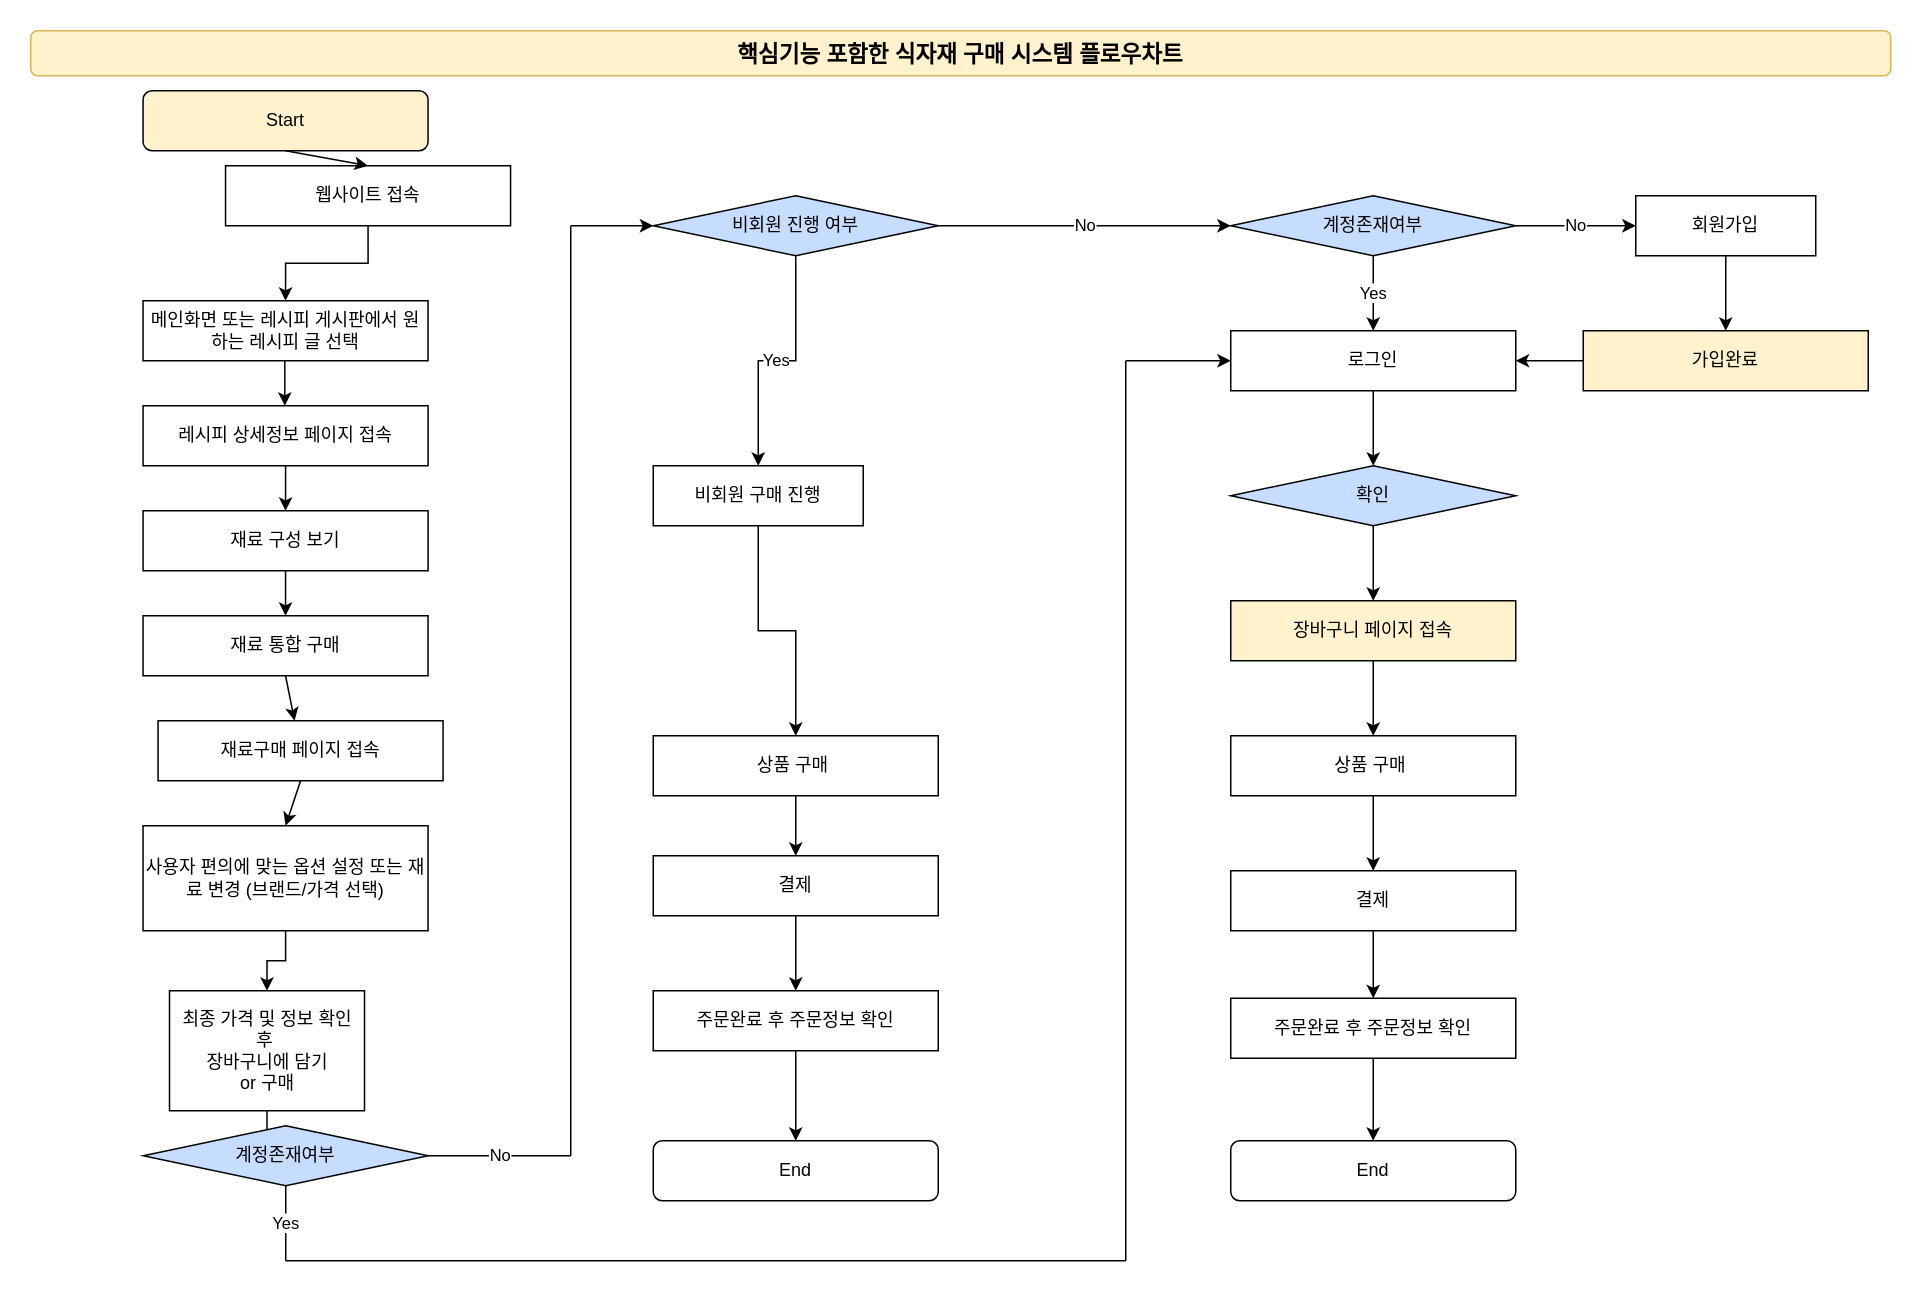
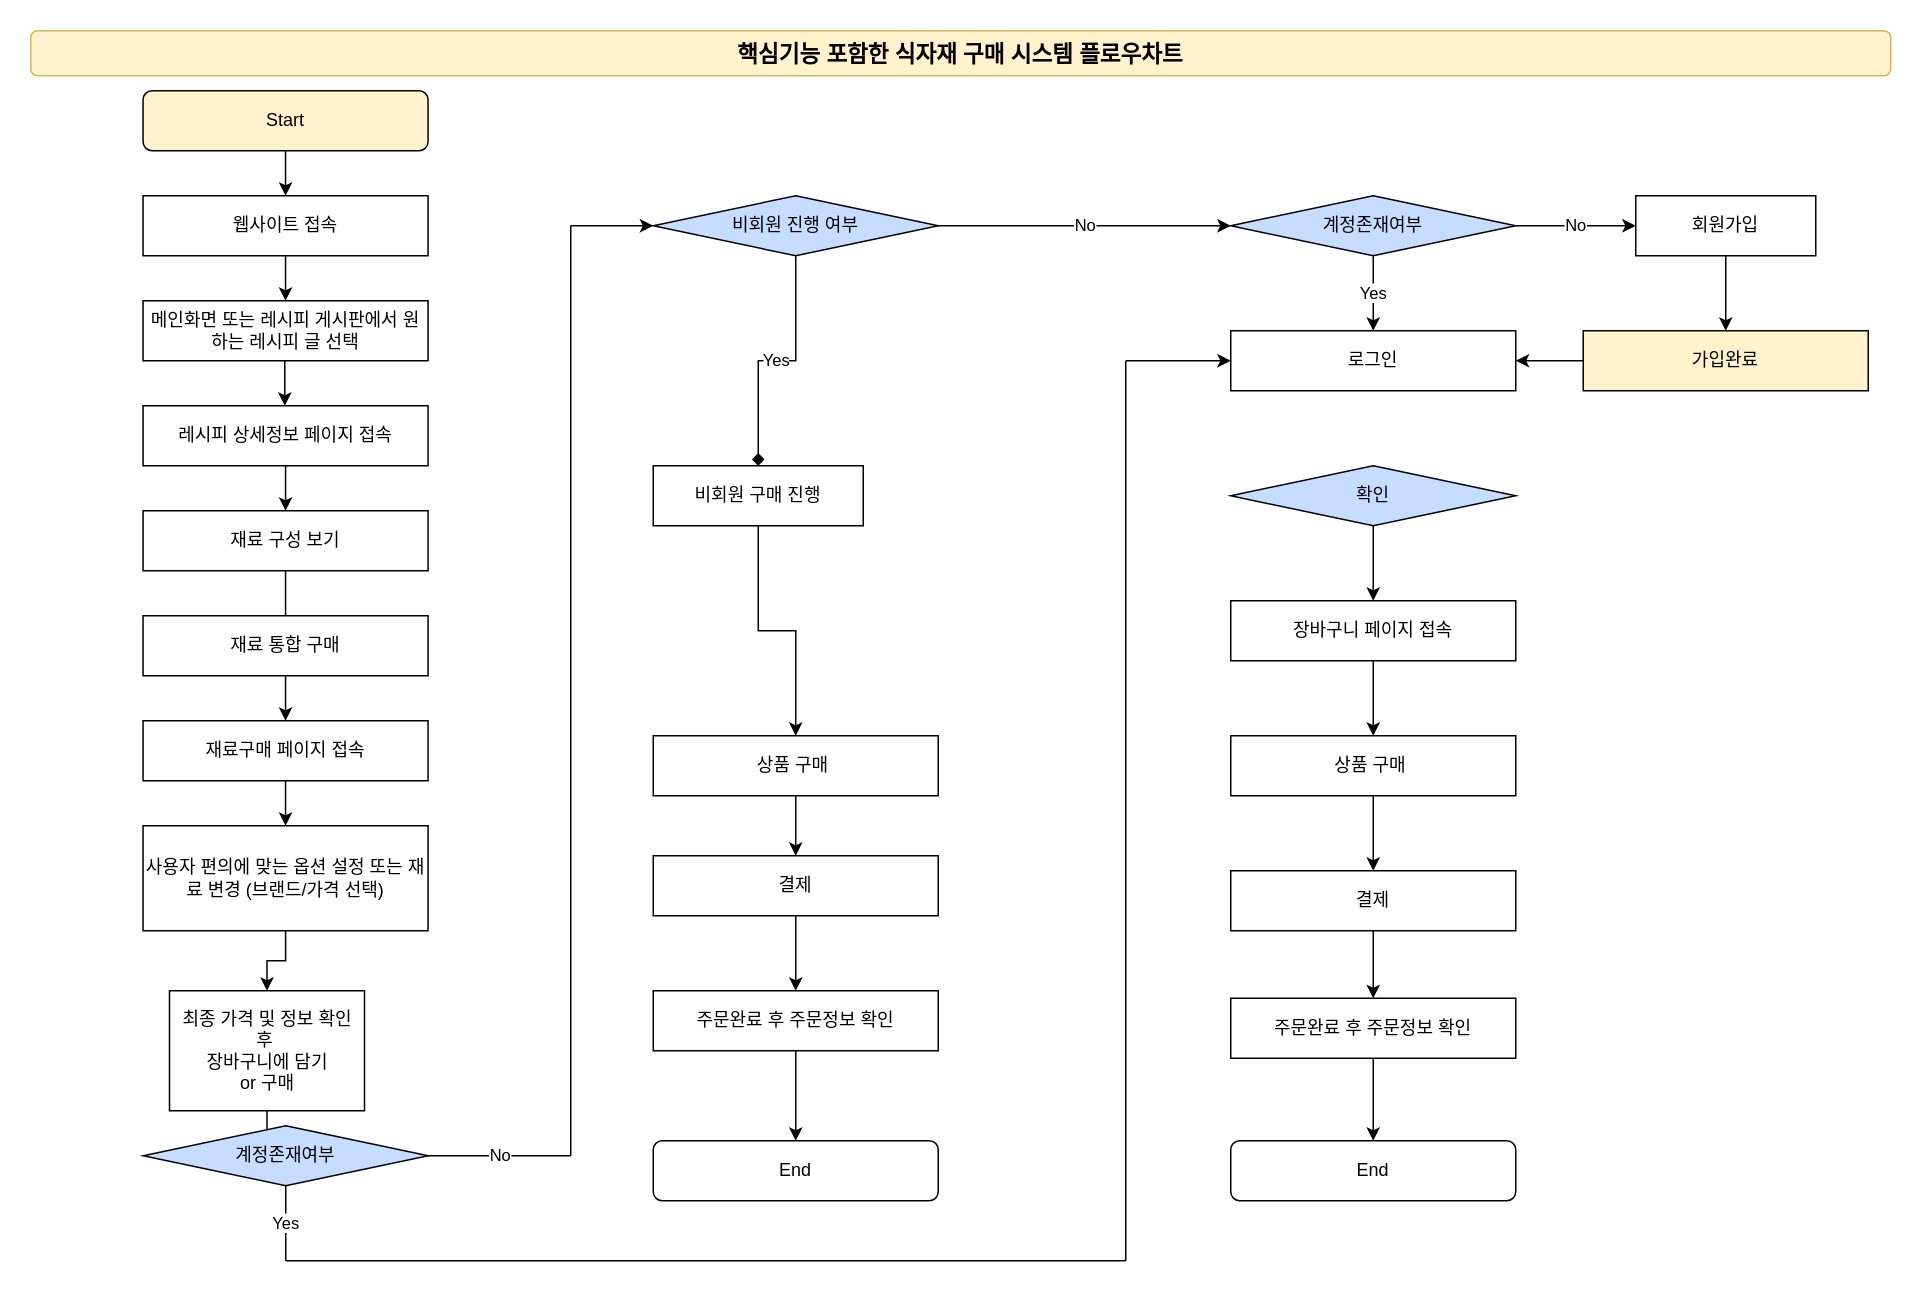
  <mxCell id="0" />
  <mxCell id="1" parent="0" />
  <mxCell id="2" style="edgeStyle=orthogonalEdgeStyle;rounded=0;orthogonalLoop=1;jettySize=auto;html=1;exitX=0.5;exitY=1;exitDx=0;exitDy=0;entryX=0.5;entryY=0;entryDx=0;entryDy=0;" edge="1" parent="1" source="3" target="5"><mxGeometry relative="1" as="geometry" /></mxCell>
- <mxCell id="3" value="웹사이트 접속" style="rounded=0;whiteSpace=wrap;html=1;" vertex="1" parent="1"><mxGeometry x="149.87" y="110" width="190" height="40" as="geometry" /></mxCell>
+ <mxCell id="3" value="웹사이트 접속" style="rounded=0;whiteSpace=wrap;html=1;" vertex="1" parent="1"><mxGeometry x="94.87" y="130" width="190" height="40" as="geometry" /></mxCell>
  <mxCell id="4" value="&lt;b&gt;&lt;font style=&quot;font-size: 15px;&quot;&gt;핵심기능 포함한 식자재 구매 시스템 플로우차트&lt;/font&gt;&lt;/b&gt;" style="rounded=1;whiteSpace=wrap;html=1;fillColor=#fff2cc;strokeColor=#d6b656;" vertex="1" parent="1"><mxGeometry x="20" width="1240" height="30" as="geometry" y="20" /></mxCell>
  <mxCell id="5" value="메인화면 또는 레시피 게시판에서 원하는 레시피 글 선택" style="rounded=0;whiteSpace=wrap;html=1;" vertex="1" parent="1"><mxGeometry x="94.87" y="200" width="190" height="40" as="geometry" /></mxCell>
  <mxCell id="6" value="레시피 상세정보 페이지 접속" style="rounded=0;whiteSpace=wrap;html=1;" vertex="1" parent="1"><mxGeometry x="94.88" y="270" width="190" height="40" as="geometry" /></mxCell>
  <mxCell id="7" value="재료 구성 보기" style="rounded=0;whiteSpace=wrap;html=1;" vertex="1" parent="1"><mxGeometry x="94.88" y="340" width="190" height="40" as="geometry" /></mxCell>
  <mxCell id="8" value="재료 통합 구매" style="rounded=0;whiteSpace=wrap;html=1;" vertex="1" parent="1"><mxGeometry x="94.87" y="410" width="190" height="40" as="geometry" /></mxCell>
- <mxCell id="9" value="재료구매 페이지 접속" style="rounded=0;whiteSpace=wrap;html=1;" vertex="1" parent="1"><mxGeometry x="104.88" y="480" width="190" height="40" as="geometry" /></mxCell>
+ <mxCell id="9" value="재료구매 페이지 접속" style="rounded=0;whiteSpace=wrap;html=1;" vertex="1" parent="1"><mxGeometry x="94.88" y="480" width="190" height="40" as="geometry" /></mxCell>
  <mxCell id="10" value="" style="edgeStyle=orthogonalEdgeStyle;rounded=0;orthogonalLoop=1;jettySize=auto;html=1;" edge="1" parent="1" source="11" target="13"><mxGeometry relative="1" as="geometry" /></mxCell>
  <mxCell id="11" value="사용자 편의에 맞는 옵션 설정 또는 재료 변경 (브랜드/가격 선택)" style="rounded=0;whiteSpace=wrap;html=1;" vertex="1" parent="1"><mxGeometry x="94.87" y="550" width="190" height="70" as="geometry" /></mxCell>
  <mxCell id="12" value="" style="edgeStyle=orthogonalEdgeStyle;rounded=0;orthogonalLoop=1;jettySize=auto;html=1;" edge="1" parent="1" source="13" target="26"><mxGeometry relative="1" as="geometry" /></mxCell>
  <mxCell id="13" value="최종 가격 및 정보 확인 후&amp;nbsp;&lt;div&gt;장바구니에 담기 &lt;br&gt;or 구매&lt;/div&gt;" style="rounded=0;whiteSpace=wrap;html=1;" vertex="1" parent="1"><mxGeometry x="112.5" y="660" width="130" height="80" as="geometry" /></mxCell>
  <mxCell id="14" value="" style="edgeStyle=orthogonalEdgeStyle;rounded=0;orthogonalLoop=1;jettySize=auto;html=1;" edge="1" parent="1" source="15" target="48"><mxGeometry relative="1" as="geometry" /></mxCell>
- <mxCell id="15" value="장바구니 페이지 접속" style="rounded=0;whiteSpace=wrap;html=1;fillColor=#fff2cc;" vertex="1" parent="1"><mxGeometry x="820" y="400" width="190" height="40" as="geometry" /></mxCell>
+ <mxCell id="15" value="장바구니 페이지 접속" style="rounded=0;whiteSpace=wrap;html=1;" vertex="1" parent="1"><mxGeometry x="820" y="400" width="190" height="40" as="geometry" /></mxCell>
  <mxCell id="16" value="" style="edgeStyle=orthogonalEdgeStyle;rounded=0;orthogonalLoop=1;jettySize=auto;html=1;" edge="1" parent="1" source="17" target="15"><mxGeometry relative="1" as="geometry" /></mxCell>
  <mxCell id="17" value="확인" style="rhombus;whiteSpace=wrap;html=1;fillColor=#C7DDFF;" vertex="1" parent="1"><mxGeometry x="820" y="310" width="190" height="40" as="geometry" /></mxCell>
- <mxCell id="18" value="" style="edgeStyle=orthogonalEdgeStyle;rounded=0;orthogonalLoop=1;jettySize=auto;html=1;" edge="1" parent="1" source="19" target="17"><mxGeometry relative="1" as="geometry" /></mxCell>
  <mxCell id="19" value="로그인" style="rounded=0;whiteSpace=wrap;html=1;" vertex="1" parent="1"><mxGeometry x="820" y="220" width="190" height="40" as="geometry" /></mxCell>
  <mxCell id="20" value="" style="edgeStyle=orthogonalEdgeStyle;rounded=0;orthogonalLoop=1;jettySize=auto;html=1;" edge="1" parent="1" source="21" target="53"><mxGeometry relative="1" as="geometry" /></mxCell>
  <mxCell id="21" value="비회원 구매 진행" style="rounded=0;whiteSpace=wrap;html=1;" vertex="1" parent="1"><mxGeometry x="435" y="310" width="140" height="40" as="geometry" /></mxCell>
  <mxCell id="22" value="" style="edgeStyle=orthogonalEdgeStyle;rounded=0;orthogonalLoop=1;jettySize=auto;html=1;" edge="1" parent="1" source="23" target="19"><mxGeometry relative="1" as="geometry" /></mxCell>
  <mxCell id="23" value="가입완료" style="rounded=0;whiteSpace=wrap;html=1;fillColor=#fff2cc;" vertex="1" parent="1"><mxGeometry x="1055" y="220" width="190" height="40" as="geometry" /></mxCell>
  <mxCell id="24" value="Start" style="rounded=1;whiteSpace=wrap;html=1;fillColor=#fff2cc;" vertex="1" parent="1"><mxGeometry x="94.87" y="60" width="190" height="40" as="geometry" /></mxCell>
  <mxCell id="25" value="End" style="rounded=1;whiteSpace=wrap;html=1;" vertex="1" parent="1"><mxGeometry x="820" y="760" width="190" height="40" as="geometry" /></mxCell>
  <mxCell id="26" value="계정존재여부" style="rhombus;whiteSpace=wrap;html=1;fillColor=#C7DDFF;" vertex="1" parent="1"><mxGeometry x="95" y="750" width="190" height="40" as="geometry" /></mxCell>
  <mxCell id="27" style="edgeStyle=orthogonalEdgeStyle;rounded=0;orthogonalLoop=1;jettySize=auto;html=1;exitX=0.5;exitY=1;exitDx=0;exitDy=0;" edge="1" parent="1" source="5" target="5"><mxGeometry relative="1" as="geometry" /></mxCell>
  <mxCell id="28" value="" style="endArrow=classic;html=1;rounded=0;exitX=0.5;exitY=1;exitDx=0;exitDy=0;entryX=0.5;entryY=0;entryDx=0;entryDy=0;" edge="1" parent="1" source="24" target="3"><mxGeometry width="50" height="50" relative="1" as="geometry"><mxPoint x="570" y="380" as="sourcePoint" /><mxPoint x="620" y="330" as="targetPoint" /></mxGeometry></mxCell>
  <mxCell id="29" style="edgeStyle=orthogonalEdgeStyle;rounded=0;orthogonalLoop=1;jettySize=auto;html=1;exitX=0.5;exitY=1;exitDx=0;exitDy=0;entryX=0.5;entryY=0;entryDx=0;entryDy=0;" edge="1" parent="1"><mxGeometry relative="1" as="geometry"><mxPoint x="189.37" y="240" as="sourcePoint" /><mxPoint x="189.37" y="270" as="targetPoint" /></mxGeometry></mxCell>
  <mxCell id="30" value="" style="endArrow=classic;html=1;rounded=0;exitX=0.5;exitY=1;exitDx=0;exitDy=0;" edge="1" parent="1" source="8" target="9"><mxGeometry width="50" height="50" relative="1" as="geometry"><mxPoint x="570" y="380" as="sourcePoint" /><mxPoint x="620" y="330" as="targetPoint" /></mxGeometry></mxCell>
  <mxCell id="31" value="" style="endArrow=classic;html=1;rounded=0;exitX=0.5;exitY=1;exitDx=0;exitDy=0;entryX=0.5;entryY=0;entryDx=0;entryDy=0;" edge="1" parent="1" source="6" target="7"><mxGeometry width="50" height="50" relative="1" as="geometry"><mxPoint x="570" y="380" as="sourcePoint" /><mxPoint x="620" y="330" as="targetPoint" /></mxGeometry></mxCell>
- <mxCell id="32" value="" style="endArrow=classic;html=1;rounded=0;exitX=0.5;exitY=1;exitDx=0;exitDy=0;entryX=0.5;entryY=0;entryDx=0;entryDy=0;" edge="1" parent="1" source="7" target="8"><mxGeometry width="50" height="50" relative="1" as="geometry"><mxPoint x="570" y="380" as="sourcePoint" /><mxPoint x="620" y="330" as="targetPoint" /></mxGeometry></mxCell>
- <mxCell id="33" value="Yes" style="edgeStyle=orthogonalEdgeStyle;rounded=0;orthogonalLoop=1;jettySize=auto;html=1;entryX=0.5;entryY=0;entryDx=0;entryDy=0;" edge="1" parent="1" source="34" target="21"><mxGeometry relative="1" as="geometry"><mxPoint x="530" y="230" as="targetPoint" /></mxGeometry></mxCell>
+ <mxCell id="32" value="" style="endArrow=none;html=1;rounded=0;exitX=0.5;exitY=1;exitDx=0;exitDy=0;entryX=0.5;entryY=0;entryDx=0;entryDy=0;" edge="1" parent="1" source="7" target="8"><mxGeometry width="50" height="50" relative="1" as="geometry"><mxPoint x="570" y="380" as="sourcePoint" /><mxPoint x="620" y="330" as="targetPoint" /></mxGeometry></mxCell>
+ <mxCell id="33" value="Yes" style="edgeStyle=orthogonalEdgeStyle;rounded=0;orthogonalLoop=1;jettySize=auto;html=1;entryX=0.5;entryY=0;entryDx=0;entryDy=0;endArrow=diamond;" edge="1" parent="1" source="34" target="21"><mxGeometry relative="1" as="geometry"><mxPoint x="530" y="230" as="targetPoint" /></mxGeometry></mxCell>
  <mxCell id="34" value="비회원 진행 여부" style="rhombus;whiteSpace=wrap;html=1;fillColor=#C7DDFF;" vertex="1" parent="1"><mxGeometry x="435" y="130" width="190" height="40" as="geometry" /></mxCell>
  <mxCell id="35" value="" style="endArrow=classic;html=1;rounded=0;exitX=0.5;exitY=1;exitDx=0;exitDy=0;entryX=0.5;entryY=0;entryDx=0;entryDy=0;" edge="1" parent="1" source="9" target="11"><mxGeometry width="50" height="50" relative="1" as="geometry"><mxPoint x="570" y="680" as="sourcePoint" /><mxPoint x="620" y="630" as="targetPoint" /></mxGeometry></mxCell>
  <mxCell id="36" value="No" style="endArrow=none;html=1;rounded=0;exitX=1;exitY=0.5;exitDx=0;exitDy=0;" edge="1" parent="1" source="26"><mxGeometry width="50" height="50" relative="1" as="geometry"><mxPoint x="620" y="430" as="sourcePoint" /><mxPoint x="380" y="770" as="targetPoint" /></mxGeometry></mxCell>
  <mxCell id="37" value="" style="endArrow=none;html=1;rounded=0;" edge="1" parent="1"><mxGeometry width="50" height="50" relative="1" as="geometry"><mxPoint x="380" y="770" as="sourcePoint" /><mxPoint x="380" y="150" as="targetPoint" /></mxGeometry></mxCell>
  <mxCell id="38" value="" style="endArrow=classic;html=1;rounded=0;entryX=0;entryY=0.5;entryDx=0;entryDy=0;" edge="1" parent="1"><mxGeometry width="50" height="50" relative="1" as="geometry"><mxPoint x="380" y="150" as="sourcePoint" /><mxPoint x="435" y="150" as="targetPoint" /></mxGeometry></mxCell>
  <mxCell id="39" value="" style="endArrow=none;html=1;rounded=0;" edge="1" parent="1"><mxGeometry width="50" height="50" relative="1" as="geometry"><mxPoint x="190" y="840" as="sourcePoint" /><mxPoint x="750" y="840" as="targetPoint" /></mxGeometry></mxCell>
  <mxCell id="40" value="No" style="endArrow=classic;html=1;rounded=0;exitX=1;exitY=0.5;exitDx=0;exitDy=0;" edge="1" parent="1" source="34"><mxGeometry width="50" height="50" relative="1" as="geometry"><mxPoint x="710" y="580" as="sourcePoint" /><mxPoint x="820" y="150" as="targetPoint" /></mxGeometry></mxCell>
  <mxCell id="41" value="Yes" style="endArrow=none;html=1;rounded=0;exitX=0.5;exitY=1;exitDx=0;exitDy=0;" edge="1" parent="1" source="26"><mxGeometry width="50" height="50" relative="1" as="geometry"><mxPoint x="710" y="580" as="sourcePoint" /><mxPoint x="190" y="840" as="targetPoint" /></mxGeometry></mxCell>
  <mxCell id="42" value="Yes" style="edgeStyle=orthogonalEdgeStyle;rounded=0;orthogonalLoop=1;jettySize=auto;html=1;" edge="1" parent="1" source="44" target="19"><mxGeometry relative="1" as="geometry" /></mxCell>
  <mxCell id="43" value="No" style="edgeStyle=orthogonalEdgeStyle;rounded=0;orthogonalLoop=1;jettySize=auto;html=1;" edge="1" parent="1" source="44" target="46"><mxGeometry relative="1" as="geometry" /></mxCell>
  <mxCell id="44" value="계정존재여부" style="rhombus;whiteSpace=wrap;html=1;fillColor=#C7DDFF;" vertex="1" parent="1"><mxGeometry x="820" y="130" width="190" height="40" as="geometry" /></mxCell>
  <mxCell id="45" value="" style="edgeStyle=orthogonalEdgeStyle;rounded=0;orthogonalLoop=1;jettySize=auto;html=1;" edge="1" parent="1" source="46" target="23"><mxGeometry relative="1" as="geometry" /></mxCell>
  <mxCell id="46" value="회원가입" style="rounded=0;whiteSpace=wrap;html=1;" vertex="1" parent="1"><mxGeometry x="1090" y="130" width="120" height="40" as="geometry" /></mxCell>
  <mxCell id="47" value="" style="edgeStyle=orthogonalEdgeStyle;rounded=0;orthogonalLoop=1;jettySize=auto;html=1;" edge="1" parent="1" source="48" target="50"><mxGeometry relative="1" as="geometry" /></mxCell>
  <mxCell id="48" value="상품 구매&amp;nbsp;" style="rounded=0;whiteSpace=wrap;html=1;" vertex="1" parent="1"><mxGeometry x="820" y="490" width="190" height="40" as="geometry" /></mxCell>
  <mxCell id="49" value="" style="edgeStyle=orthogonalEdgeStyle;rounded=0;orthogonalLoop=1;jettySize=auto;html=1;" edge="1" parent="1" source="50" target="59"><mxGeometry relative="1" as="geometry" /></mxCell>
  <mxCell id="50" value="결제" style="rounded=0;whiteSpace=wrap;html=1;" vertex="1" parent="1"><mxGeometry x="820" y="580" width="190" height="40" as="geometry" /></mxCell>
  <mxCell id="51" value="" style="endArrow=none;html=1;rounded=0;" edge="1" parent="1"><mxGeometry width="50" height="50" relative="1" as="geometry"><mxPoint x="750" y="840" as="sourcePoint" /><mxPoint x="750" y="240" as="targetPoint" /></mxGeometry></mxCell>
  <mxCell id="52" value="" style="edgeStyle=orthogonalEdgeStyle;rounded=0;orthogonalLoop=1;jettySize=auto;html=1;" edge="1" parent="1" source="53" target="55"><mxGeometry relative="1" as="geometry" /></mxCell>
  <mxCell id="53" value="상품 구매&amp;nbsp;" style="rounded=0;whiteSpace=wrap;html=1;" vertex="1" parent="1"><mxGeometry x="435" y="490" width="190" height="40" as="geometry" /></mxCell>
  <mxCell id="54" value="" style="edgeStyle=orthogonalEdgeStyle;rounded=0;orthogonalLoop=1;jettySize=auto;html=1;" edge="1" parent="1" source="55" target="57"><mxGeometry relative="1" as="geometry" /></mxCell>
  <mxCell id="55" value="결제" style="rounded=0;whiteSpace=wrap;html=1;" vertex="1" parent="1"><mxGeometry x="435" y="570" width="190" height="40" as="geometry" /></mxCell>
  <mxCell id="56" value="" style="edgeStyle=orthogonalEdgeStyle;rounded=0;orthogonalLoop=1;jettySize=auto;html=1;entryX=0.5;entryY=0;entryDx=0;entryDy=0;" edge="1" parent="1" source="57" target="61"><mxGeometry relative="1" as="geometry"><mxPoint x="530" y="620" as="targetPoint" /></mxGeometry></mxCell>
  <mxCell id="57" value="주문완료 후 주문정보 확인" style="rounded=0;whiteSpace=wrap;html=1;" vertex="1" parent="1"><mxGeometry x="435" y="660" width="190" height="40" as="geometry" /></mxCell>
  <mxCell id="58" value="" style="edgeStyle=orthogonalEdgeStyle;rounded=0;orthogonalLoop=1;jettySize=auto;html=1;" edge="1" parent="1" source="59" target="25"><mxGeometry relative="1" as="geometry" /></mxCell>
  <mxCell id="59" value="주문완료 후 주문정보 확인" style="rounded=0;whiteSpace=wrap;html=1;" vertex="1" parent="1"><mxGeometry x="820" y="665" width="190" height="40" as="geometry" /></mxCell>
  <mxCell id="60" value="" style="endArrow=classic;html=1;rounded=0;entryX=0;entryY=0.5;entryDx=0;entryDy=0;" edge="1" parent="1" target="19"><mxGeometry width="50" height="50" relative="1" as="geometry"><mxPoint x="750" y="240" as="sourcePoint" /><mxPoint x="760" y="430" as="targetPoint" /></mxGeometry></mxCell>
  <mxCell id="61" value="End" style="rounded=1;whiteSpace=wrap;html=1;" vertex="1" parent="1"><mxGeometry x="435" y="760" width="190" height="40" as="geometry" /></mxCell>
